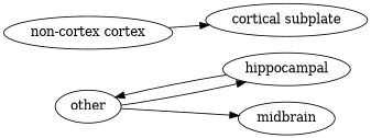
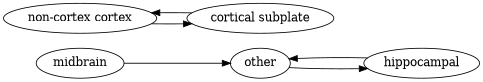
  strict digraph {
    rankdir=LR
    other
    hippocampal
    n3 [label="non-cortex cortex"]
    "cortical subplate"
    midbrain
    other -> hippocampal [weight=0.0005934849756062766]
    hippocampal -> other [weight=0.0005890457041514347]
    n3 -> "cortical subplate" [weight=0.0005153953994032113]
-   other -> midbrain [weight=0.00042376124356056927]
+   "cortical subplate" -> n3 [weight=0.0005399627008238924]
+   midbrain -> other [weight=0.00042376124356056927]
  }
